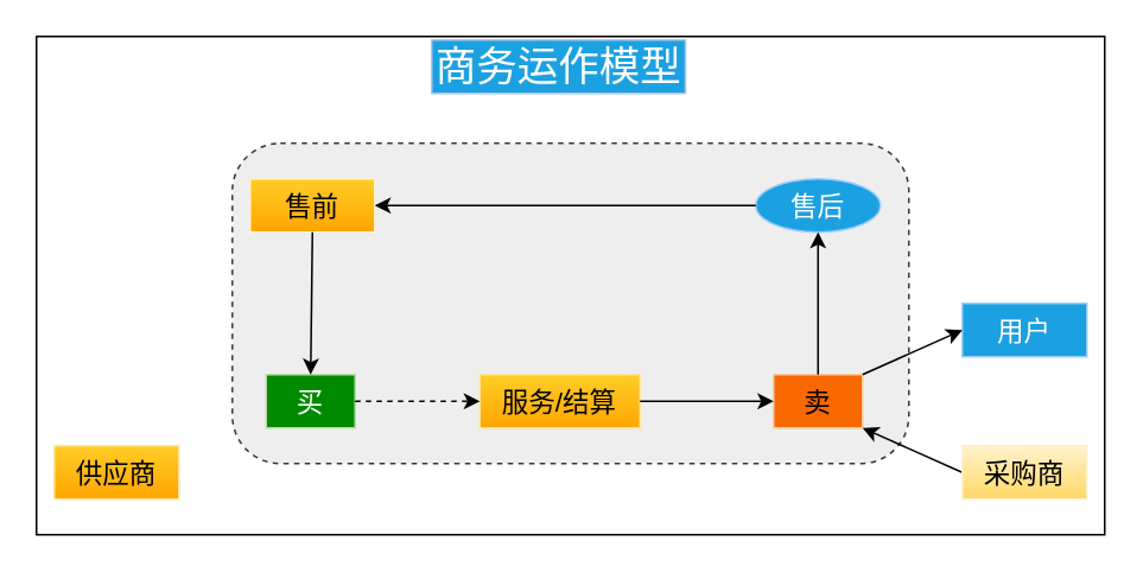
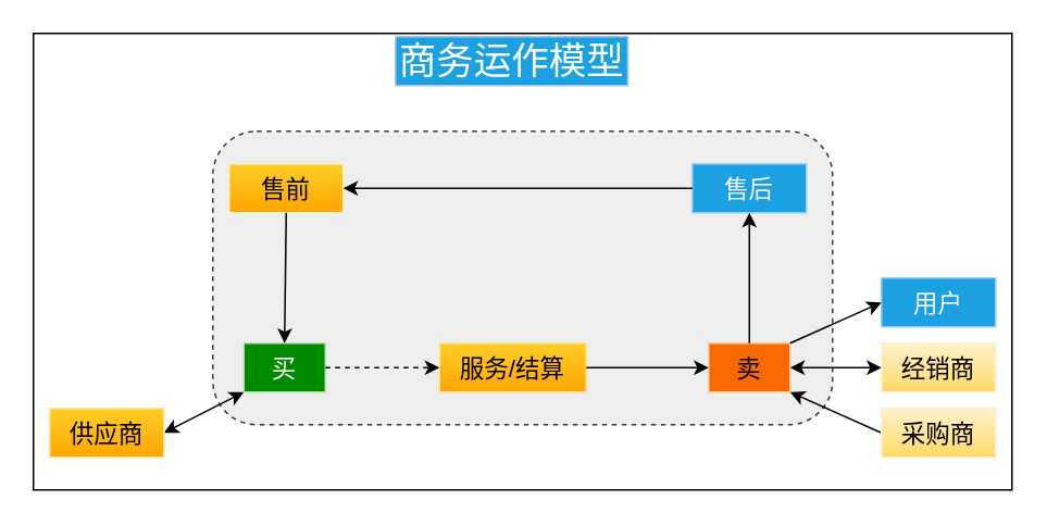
  <mxCell id="0" />
  <mxCell id="1" parent="0" />
  <mxCell id="2" value="" style="rounded=0;whiteSpace=wrap;html=1;" parent="1" vertex="1"><mxGeometry x="20" y="20" width="600" height="280" as="geometry" /></mxCell>
  <mxCell id="3" value="&lt;font style=&quot;font-size: 23px;&quot;&gt;商务运作模型&lt;/font&gt;" style="text;html=1;strokeColor=#A9C4EB;fillColor=#1ba1e2;align=center;verticalAlign=middle;whiteSpace=wrap;rounded=0;fontSize=23;fontColor=#ffffff;" parent="1" vertex="1"><mxGeometry x="242" y="22" width="142.5" height="30" as="geometry" /></mxCell>
  <mxCell id="4" value="" style="rounded=1;whiteSpace=wrap;html=1;fontSize=15;dashed=1;strokeColor=#36393d;fillColor=#eeeeee;" parent="1" vertex="1"><mxGeometry x="130" y="80" width="380" height="180" as="geometry" /></mxCell>
  <mxCell id="5" value="售前" style="rounded=0;whiteSpace=wrap;html=1;fontSize=15;fillColor=#ffcd28;strokeColor=#FFF2CC;gradientColor=#ffa500;" parent="1" vertex="1"><mxGeometry x="140" y="100" width="70" height="30" as="geometry" /></mxCell>
- <mxCell id="6" value="售后" style="ellipse;whiteSpace=wrap;html=1;fontSize=15;fillColor=#1ba1e2;fontColor=#ffffff;strokeColor=#99CCFF;" parent="1" vertex="1"><mxGeometry x="424" y="100" width="70" height="30" as="geometry" /></mxCell>
+ <mxCell id="6" value="售后" style="rounded=0;whiteSpace=wrap;html=1;fontSize=15;fillColor=#1ba1e2;fontColor=#ffffff;strokeColor=#99CCFF;" parent="1" vertex="1"><mxGeometry x="424" y="100" width="70" height="30" as="geometry" /></mxCell>
  <mxCell id="7" value="买" style="rounded=0;whiteSpace=wrap;html=1;fontSize=15;fillColor=#008a00;fontColor=#ffffff;strokeColor=#B9E0A5;" parent="1" vertex="1"><mxGeometry x="149" y="210" width="50" height="30" as="geometry" /></mxCell>
  <mxCell id="8" value="卖" style="rounded=0;whiteSpace=wrap;html=1;fontSize=15;fillColor=#fa6800;fontColor=#000000;strokeColor=#FFCC99;" parent="1" vertex="1"><mxGeometry x="434" y="210" width="50" height="30" as="geometry" /></mxCell>
  <mxCell id="9" value="服务/结算" style="rounded=0;whiteSpace=wrap;html=1;fontSize=15;fillColor=#ffcd28;gradientColor=#ffa500;strokeColor=#FFE599;" parent="1" vertex="1"><mxGeometry x="269" y="210" width="90" height="30" as="geometry" /></mxCell>
  <mxCell id="10" value="" style="endArrow=classic;html=1;rounded=0;fontSize=15;exitX=0;exitY=0.5;exitDx=0;exitDy=0;entryX=1;entryY=0.5;entryDx=0;entryDy=0;" parent="1" source="6" target="5" edge="1"><mxGeometry width="50" height="50" relative="1" as="geometry"><mxPoint x="280" y="170" as="sourcePoint" /><mxPoint x="330" y="120" as="targetPoint" /></mxGeometry></mxCell>
  <mxCell id="11" value="" style="endArrow=classic;html=1;rounded=0;fontSize=15;exitX=0.5;exitY=0;exitDx=0;exitDy=0;entryX=0.5;entryY=1;entryDx=0;entryDy=0;" parent="1" source="8" target="6" edge="1"><mxGeometry width="50" height="50" relative="1" as="geometry"><mxPoint x="440" y="200" as="sourcePoint" /><mxPoint x="490" y="150" as="targetPoint" /></mxGeometry></mxCell>
  <mxCell id="12" value="" style="endArrow=classic;html=1;rounded=0;fontSize=15;entryX=0.5;entryY=0;entryDx=0;entryDy=0;exitX=0.5;exitY=1;exitDx=0;exitDy=0;" parent="1" source="5" target="7" edge="1"><mxGeometry width="50" height="50" relative="1" as="geometry"><mxPoint x="170" y="130" as="sourcePoint" /><mxPoint x="220" y="140" as="targetPoint" /></mxGeometry></mxCell>
+ <mxCell id="13" value="" style="endArrow=classic;startArrow=classic;html=1;rounded=0;fontSize=15;entryX=0;entryY=1;entryDx=0;entryDy=0;exitX=1;exitY=0.5;exitDx=0;exitDy=0;" parent="1" source="17" target="7" edge="1"><mxGeometry width="50" height="50" relative="1" as="geometry"><mxPoint x="120" y="260" as="sourcePoint" /><mxPoint x="209" y="280" as="targetPoint" /></mxGeometry></mxCell>
  <mxCell id="14" value="" style="endArrow=classic;html=1;rounded=0;fontSize=15;entryX=0;entryY=0.5;entryDx=0;entryDy=0;exitX=1;exitY=0.5;exitDx=0;exitDy=0;dashed=1;" parent="1" source="7" target="9" edge="1"><mxGeometry width="50" height="50" relative="1" as="geometry"><mxPoint x="210" y="270" as="sourcePoint" /><mxPoint x="260" y="220" as="targetPoint" /></mxGeometry></mxCell>
  <mxCell id="15" value="" style="endArrow=none;startArrow=classic;html=1;rounded=0;fontSize=15;entryX=0;entryY=0.5;entryDx=0;entryDy=0;exitX=1;exitY=1;exitDx=0;exitDy=0;" parent="1" source="8" target="18" edge="1"><mxGeometry width="50" height="50" relative="1" as="geometry"><mxPoint x="490" y="240" as="sourcePoint" /><mxPoint x="395" y="156.5" as="targetPoint" /><Array as="points" /></mxGeometry></mxCell>
  <mxCell id="16" value="" style="endArrow=classic;html=1;rounded=0;fontSize=15;entryX=0;entryY=0.5;entryDx=0;entryDy=0;" parent="1" source="9" target="8" edge="1"><mxGeometry width="50" height="50" relative="1" as="geometry"><mxPoint x="354" y="224.5" as="sourcePoint" /><mxPoint x="424" y="224.5" as="targetPoint" /></mxGeometry></mxCell>
  <mxCell id="17" value="供应商" style="rounded=0;whiteSpace=wrap;html=1;fontSize=15;fillColor=#ffcd28;gradientColor=#ffa500;strokeColor=#FFE599;" parent="1" vertex="1"><mxGeometry x="30" y="250" width="70" height="30" as="geometry" /></mxCell>
  <mxCell id="18" value="采购商" style="rounded=0;whiteSpace=wrap;html=1;fontSize=15;fillColor=#fff2cc;gradientColor=#ffd966;strokeColor=#FFF2CC;" parent="1" vertex="1"><mxGeometry x="540" y="250" width="70" height="30" as="geometry" /></mxCell>
+ <mxCell id="19" value="经销商" style="rounded=0;whiteSpace=wrap;html=1;fontSize=15;fillColor=#fff2cc;gradientColor=#ffd966;strokeColor=#FFF2CC;" parent="1" vertex="1"><mxGeometry x="540" y="210" width="70" height="30" as="geometry" /></mxCell>
  <mxCell id="20" value="用户" style="rounded=0;whiteSpace=wrap;html=1;fontSize=15;fillColor=#1ba1e2;strokeColor=#99CCFF;fontColor=#ffffff;" parent="1" vertex="1"><mxGeometry x="540" y="170" width="70" height="30" as="geometry" /></mxCell>
+ <mxCell id="21" value="" style="endArrow=classic;startArrow=classic;html=1;rounded=0;fontSize=15;entryX=0;entryY=0.5;entryDx=0;entryDy=0;exitX=1;exitY=0.5;exitDx=0;exitDy=0;" parent="1" source="8" target="19" edge="1"><mxGeometry width="50" height="50" relative="1" as="geometry"><mxPoint x="494" y="250" as="sourcePoint" /><mxPoint x="550" y="275" as="targetPoint" /><Array as="points" /></mxGeometry></mxCell>
  <mxCell id="22" value="" style="endArrow=classic;html=1;rounded=0;fontSize=23;exitX=1;exitY=0;exitDx=0;exitDy=0;entryX=0;entryY=0.5;entryDx=0;entryDy=0;" edge="1" parent="1" source="8" target="20"><mxGeometry width="50" height="50" relative="1" as="geometry"><mxPoint x="490" y="210" as="sourcePoint" /><mxPoint x="540" y="180" as="targetPoint" /></mxGeometry></mxCell>
